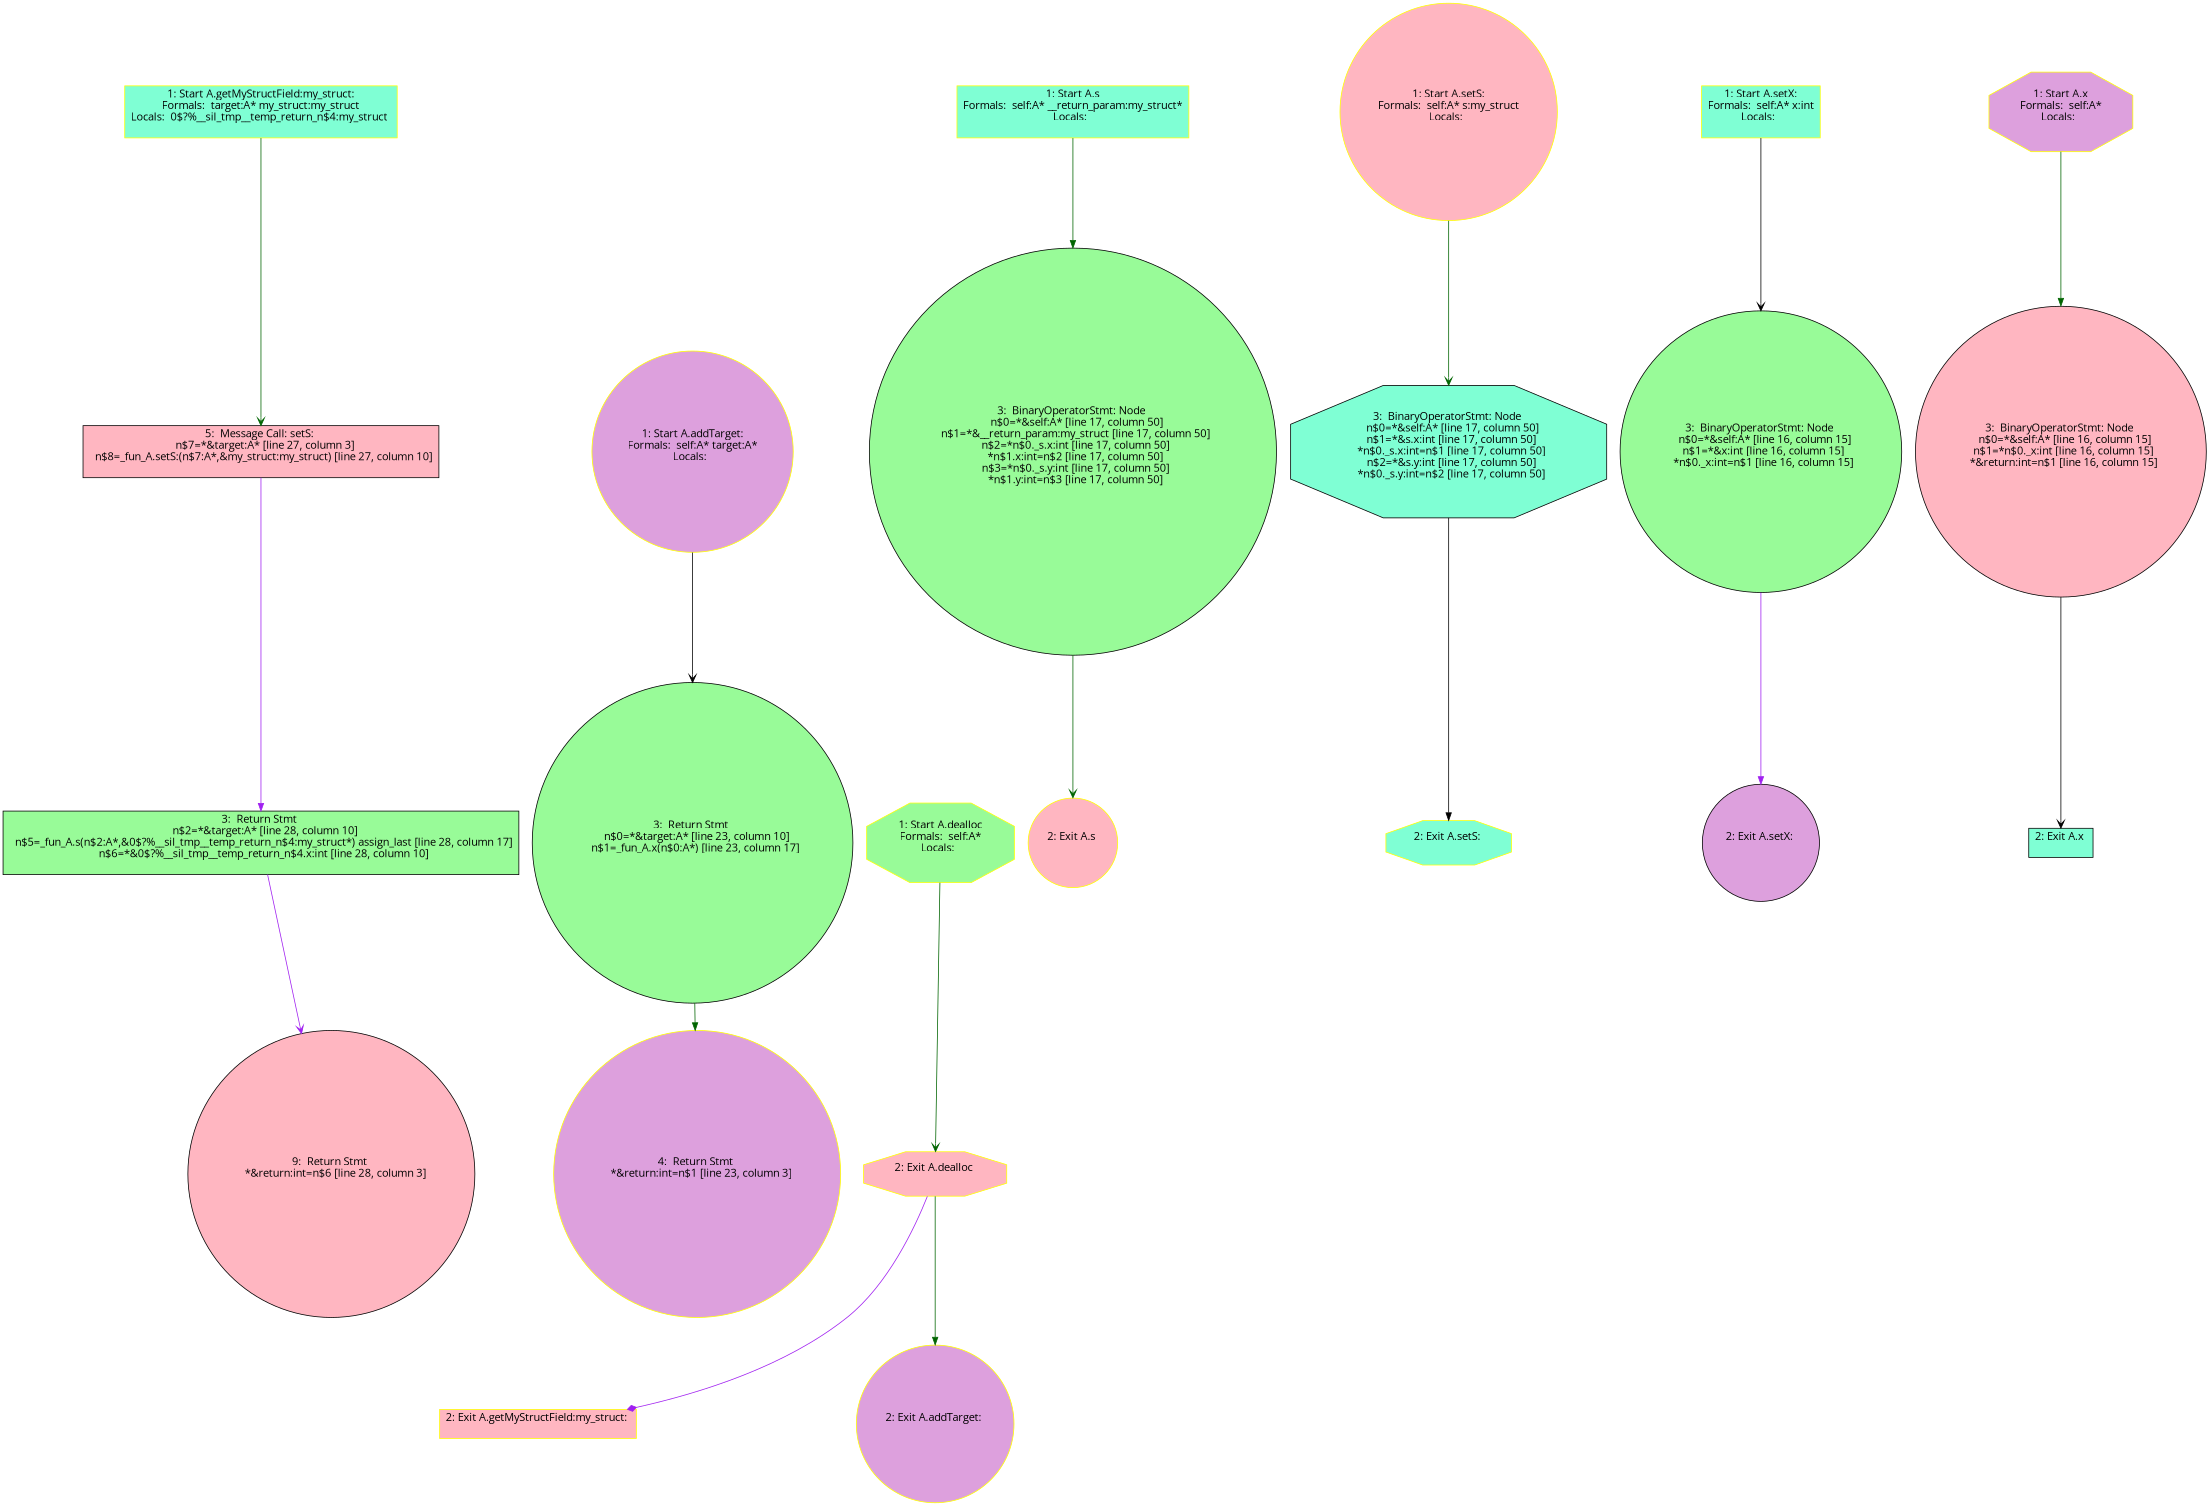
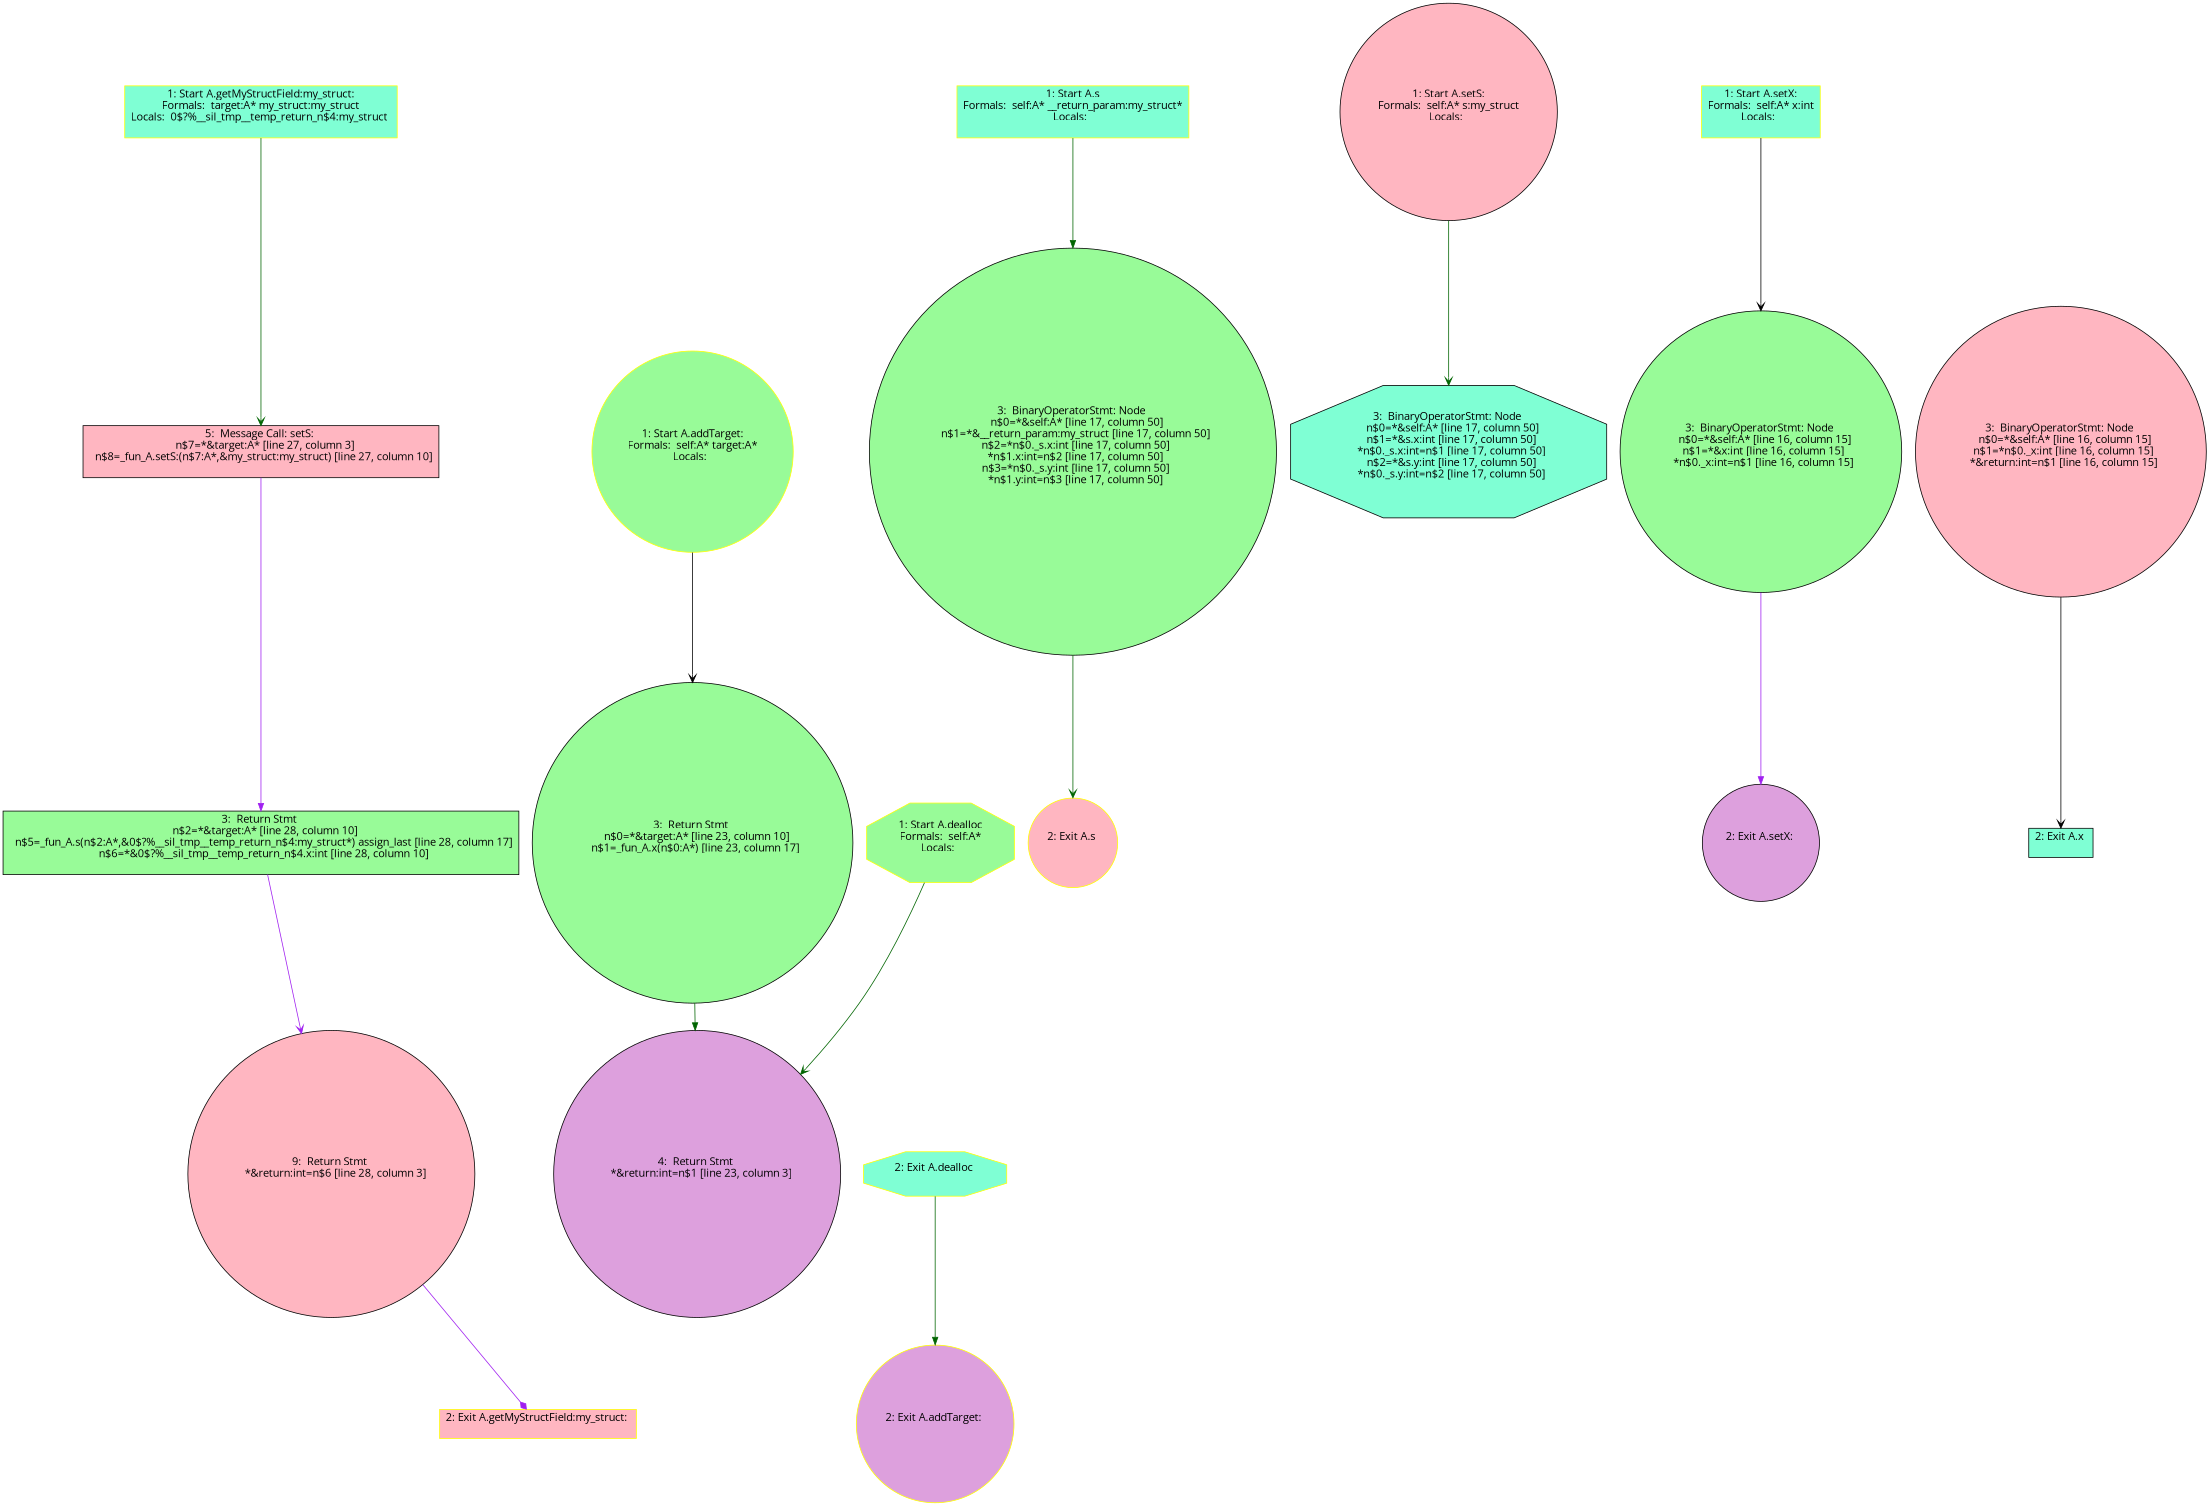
  digraph {
    fontname="Open Sans"
    node [color=yellow fillcolor=aquamarine fontname="Open Sans" shape=circle style=filled]
    edge [arrowhead=vee color=darkgreen fontname="Open Sans"]
    n1 [label="1: Start A.getMyStructField:my_struct:\nFormals:  target:A* my_struct:my_struct\nLocals:  0$?%__sil_tmp__temp_return_n$4:my_struct \n  " shape=box]
    n2 [fillcolor=lightpink label="5:  Message Call: setS: \n   n$7=*&target:A* [line 27, column 3]\n  n$8=_fun_A.setS:(n$7:A*,&my_struct:my_struct) [line 27, column 10]\n " shape=box color=""]
    n3 [fillcolor=palegreen label="3:  Return Stmt \n   n$2=*&target:A* [line 28, column 10]\n  n$5=_fun_A.s(n$2:A*,&0$?%__sil_tmp__temp_return_n$4:my_struct*) assign_last [line 28, column 17]\n  n$6=*&0$?%__sil_tmp__temp_return_n$4.x:int [line 28, column 10]\n " shape=box color=""]
    n4 [fillcolor=lightpink label="9:  Return Stmt \n   *&return:int=n$6 [line 28, column 3]\n " color=""]
    n5 [fillcolor=lightpink label="2: Exit A.getMyStructField:my_struct: \n  " shape=box]
-   n6 [fillcolor=plum label="1: Start A.addTarget:\nFormals:  self:A* target:A*\nLocals:  \n  "]
+   n6 [fillcolor=palegreen label="1: Start A.addTarget:\nFormals:  self:A* target:A*\nLocals:  \n  "]
    n7 [fillcolor=palegreen label="3:  Return Stmt \n   n$0=*&target:A* [line 23, column 10]\n  n$1=_fun_A.x(n$0:A*) [line 23, column 17]\n " color=""]
-   n8 [fillcolor=plum label="4:  Return Stmt \n   *&return:int=n$1 [line 23, column 3]\n "]
+   n8 [fillcolor=plum label="4:  Return Stmt \n   *&return:int=n$1 [line 23, column 3]\n " color=""]
    n9 [fillcolor=plum label="2: Exit A.addTarget: \n  "]
    n10 [fillcolor=palegreen label="1: Start A.dealloc\nFormals:  self:A*\nLocals:  \n  " shape=octagon]
-   n11 [fillcolor=lightpink label="2: Exit A.dealloc \n  " shape=octagon]
+   n11 [label="2: Exit A.dealloc \n  " shape=octagon]
    n12 [label="1: Start A.s\nFormals:  self:A* __return_param:my_struct*\nLocals:  \n  " shape=box]
    n13 [fillcolor=palegreen label="3:  BinaryOperatorStmt: Node \n   n$0=*&self:A* [line 17, column 50]\n  n$1=*&__return_param:my_struct [line 17, column 50]\n  n$2=*n$0._s.x:int [line 17, column 50]\n  *n$1.x:int=n$2 [line 17, column 50]\n  n$3=*n$0._s.y:int [line 17, column 50]\n  *n$1.y:int=n$3 [line 17, column 50]\n " color=""]
    n14 [fillcolor=lightpink label="2: Exit A.s \n  "]
-   n15 [fillcolor=lightpink label="1: Start A.setS:\nFormals:  self:A* s:my_struct\nLocals:  \n  "]
+   n15 [color=black fillcolor=lightpink label="1: Start A.setS:\nFormals:  self:A* s:my_struct\nLocals:  \n  "]
    n16 [label="3:  BinaryOperatorStmt: Node \n   n$0=*&self:A* [line 17, column 50]\n  n$1=*&s.x:int [line 17, column 50]\n  *n$0._s.x:int=n$1 [line 17, column 50]\n  n$2=*&s.y:int [line 17, column 50]\n  *n$0._s.y:int=n$2 [line 17, column 50]\n " shape=octagon color=""]
-   n17 [label="2: Exit A.setS: \n  " shape=octagon]
    n18 [label="1: Start A.setX:\nFormals:  self:A* x:int\nLocals:  \n  " shape=box]
    n19 [fillcolor=palegreen label="3:  BinaryOperatorStmt: Node \n   n$0=*&self:A* [line 16, column 15]\n  n$1=*&x:int [line 16, column 15]\n  *n$0._x:int=n$1 [line 16, column 15]\n " color=""]
    n20 [color=black fillcolor=plum label="2: Exit A.setX: \n  "]
-   n21 [fillcolor=plum label="1: Start A.x\nFormals:  self:A*\nLocals:  \n  " shape=octagon]
    n22 [fillcolor=lightpink label="3:  BinaryOperatorStmt: Node \n   n$0=*&self:A* [line 16, column 15]\n  n$1=*n$0._x:int [line 16, column 15]\n  *&return:int=n$1 [line 16, column 15]\n " color=""]
    n23 [color=black label="2: Exit A.x \n  " shape=box]
    n1 -> n2
    n2 -> n3 [arrowhead=normal color=purple]
    n3 -> n4 [color=purple]
-   n11 -> n5 [arrowhead=diamond color=purple]
+   n4 -> n5 [arrowhead=diamond color=purple]
    n6 -> n7 [color=black]
    n7 -> n8 [arrowhead=normal]
-   n10 -> n11
+   n10 -> n8
    n11 -> n9 [arrowhead=normal]
    n12 -> n13 [arrowhead=normal]
    n13 -> n14
    n15 -> n16
-   n16 -> n17 [arrowhead=normal color=black]
    n18 -> n19 [color=black]
    n19 -> n20 [arrowhead=normal color=purple]
-   n21 -> n22 [arrowhead=normal]
    n22 -> n23 [color=black]
  }
